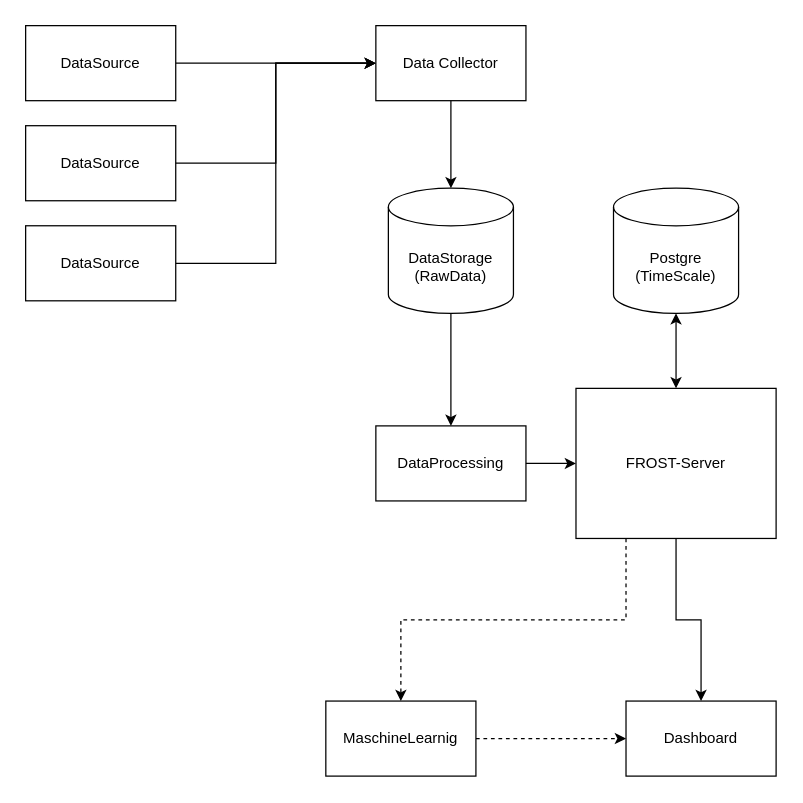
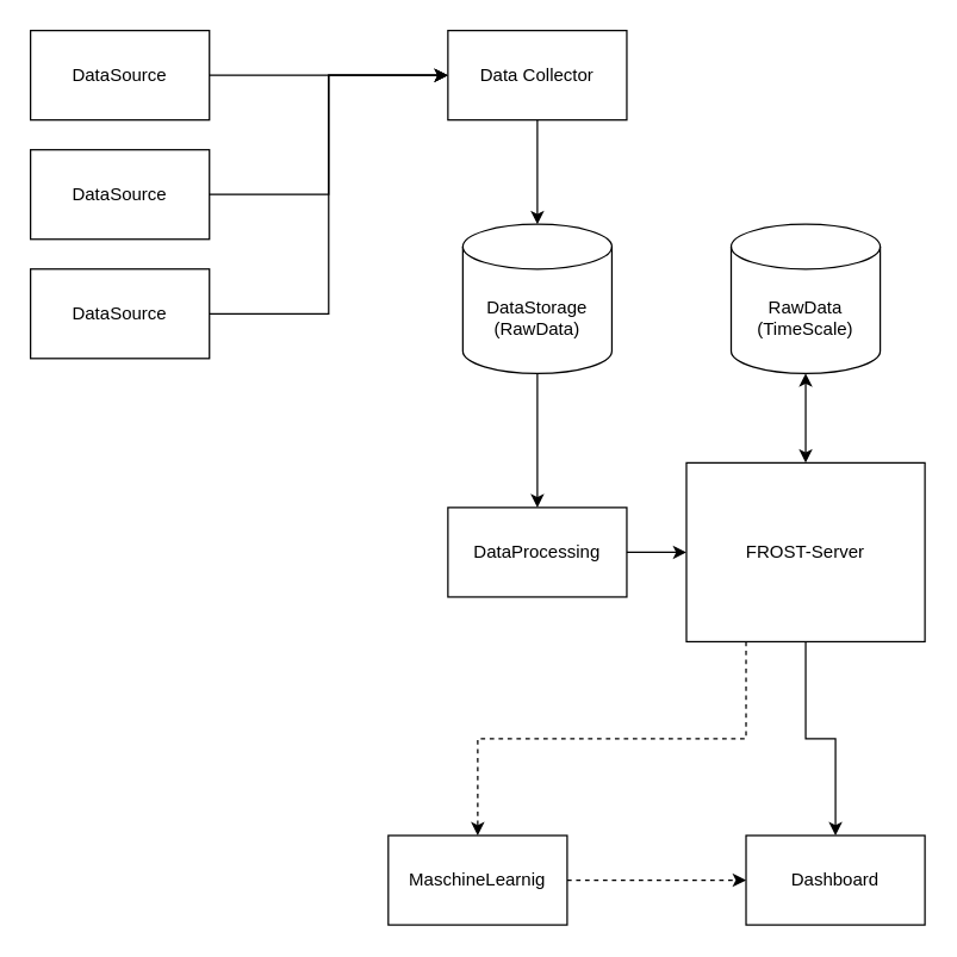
  <mxCell id="0" />
  <mxCell id="1" parent="0" />
  <mxCell id="2" value="" style="edgeStyle=orthogonalEdgeStyle;rounded=0;orthogonalLoop=1;jettySize=auto;html=1;" edge="1" parent="1" source="4" target="10"><mxGeometry relative="1" as="geometry" /></mxCell>
  <mxCell id="3" style="edgeStyle=orthogonalEdgeStyle;rounded=0;orthogonalLoop=1;jettySize=auto;html=1;exitX=0.25;exitY=1;exitDx=0;exitDy=0;entryX=0.5;entryY=0;entryDx=0;entryDy=0;dashed=1;" edge="1" parent="1" source="4" target="12"><mxGeometry relative="1" as="geometry" /></mxCell>
  <mxCell id="4" value="FROST-Server" style="rounded=0;whiteSpace=wrap;html=1;" vertex="1" parent="1"><mxGeometry x="460" y="310" width="160" height="120" as="geometry" /></mxCell>
  <mxCell id="5" style="edgeStyle=orthogonalEdgeStyle;rounded=0;orthogonalLoop=1;jettySize=auto;html=1;exitX=1;exitY=0.5;exitDx=0;exitDy=0;entryX=0;entryY=0.5;entryDx=0;entryDy=0;" edge="1" parent="1" source="6" target="20"><mxGeometry relative="1" as="geometry" /></mxCell>
  <mxCell id="6" value="DataSource" style="rounded=0;whiteSpace=wrap;html=1;" vertex="1" parent="1"><mxGeometry x="20" y="20" width="120" height="60" as="geometry" /></mxCell>
  <mxCell id="7" value="DataSource" style="rounded=0;whiteSpace=wrap;html=1;" vertex="1" parent="1"><mxGeometry x="20" y="100" width="120" height="60" as="geometry" /></mxCell>
  <mxCell id="8" style="edgeStyle=orthogonalEdgeStyle;rounded=0;orthogonalLoop=1;jettySize=auto;html=1;exitX=1;exitY=0.5;exitDx=0;exitDy=0;entryX=0;entryY=0.5;entryDx=0;entryDy=0;" edge="1" parent="1" source="9" target="20"><mxGeometry relative="1" as="geometry"><mxPoint x="170" y="120" as="targetPoint" /></mxGeometry></mxCell>
  <mxCell id="9" value="DataSource" style="rounded=0;whiteSpace=wrap;html=1;" vertex="1" parent="1"><mxGeometry x="20" y="180" width="120" height="60" as="geometry" /></mxCell>
  <mxCell id="10" value="Dashboard" style="rounded=0;whiteSpace=wrap;html=1;" vertex="1" parent="1"><mxGeometry x="500" y="560" width="120" height="60" as="geometry" /></mxCell>
  <mxCell id="11" value="" style="edgeStyle=orthogonalEdgeStyle;rounded=0;orthogonalLoop=1;jettySize=auto;html=1;dashed=1;" edge="1" parent="1" source="12" target="10"><mxGeometry relative="1" as="geometry" /></mxCell>
  <mxCell id="12" value="MaschineLearnig" style="rounded=0;whiteSpace=wrap;html=1;" vertex="1" parent="1"><mxGeometry x="260" y="560" width="120" height="60" as="geometry" /></mxCell>
  <mxCell id="13" value="DataProcessing" style="rounded=0;whiteSpace=wrap;html=1;" vertex="1" parent="1"><mxGeometry x="300" y="340" width="120" height="60" as="geometry" /></mxCell>
  <mxCell id="14" style="edgeStyle=orthogonalEdgeStyle;rounded=0;orthogonalLoop=1;jettySize=auto;html=1;exitX=1;exitY=0.5;exitDx=0;exitDy=0;entryX=0;entryY=0.5;entryDx=0;entryDy=0;" edge="1" parent="1" source="13" target="4"><mxGeometry relative="1" as="geometry" /></mxCell>
  <mxCell id="15" style="edgeStyle=orthogonalEdgeStyle;rounded=0;orthogonalLoop=1;jettySize=auto;html=1;exitX=0.5;exitY=1;exitDx=0;exitDy=0;exitPerimeter=0;startArrow=classic;startFill=1;" edge="1" parent="1" source="16" target="4"><mxGeometry relative="1" as="geometry" /></mxCell>
- <mxCell id="16" value="Postgre (TimeScale)" style="shape=cylinder3;whiteSpace=wrap;html=1;boundedLbl=1;backgroundOutline=1;size=15;" vertex="1" parent="1"><mxGeometry x="490" y="150" width="100" height="100" as="geometry" /></mxCell>
+ <mxCell id="16" value="RawData (TimeScale)" style="shape=cylinder3;whiteSpace=wrap;html=1;boundedLbl=1;backgroundOutline=1;size=15;" vertex="1" parent="1"><mxGeometry x="490" y="150" width="100" height="100" as="geometry" /></mxCell>
  <mxCell id="17" style="edgeStyle=orthogonalEdgeStyle;rounded=0;orthogonalLoop=1;jettySize=auto;html=1;exitX=0.5;exitY=1;exitDx=0;exitDy=0;exitPerimeter=0;entryX=0.5;entryY=0;entryDx=0;entryDy=0;" edge="1" parent="1" source="18" target="13"><mxGeometry relative="1" as="geometry" /></mxCell>
  <mxCell id="18" value="DataStorage (RawData)" style="shape=cylinder3;whiteSpace=wrap;html=1;boundedLbl=1;backgroundOutline=1;size=15;" vertex="1" parent="1"><mxGeometry x="310" y="150" width="100" height="100" as="geometry" /></mxCell>
  <mxCell id="19" style="edgeStyle=orthogonalEdgeStyle;rounded=0;orthogonalLoop=1;jettySize=auto;html=1;exitX=1;exitY=0.5;exitDx=0;exitDy=0;entryX=0;entryY=0.5;entryDx=0;entryDy=0;" edge="1" parent="1" source="7" target="20"><mxGeometry relative="1" as="geometry" /></mxCell>
  <mxCell id="20" value="Data Collector" style="rounded=0;whiteSpace=wrap;html=1;" vertex="1" parent="1"><mxGeometry x="300" y="20" width="120" height="60" as="geometry" /></mxCell>
  <mxCell id="21" style="edgeStyle=orthogonalEdgeStyle;rounded=0;orthogonalLoop=1;jettySize=auto;html=1;exitX=0.5;exitY=1;exitDx=0;exitDy=0;entryX=0.5;entryY=0;entryDx=0;entryDy=0;entryPerimeter=0;" edge="1" parent="1" source="20" target="18"><mxGeometry relative="1" as="geometry" /></mxCell>
